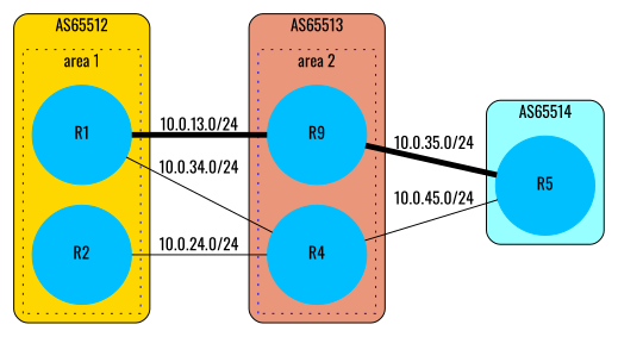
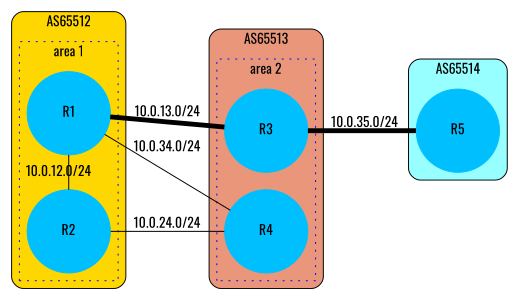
  digraph {
    compound=true
    fontname=Oswald
    rankdir=LR
    node [color=deepskyblue fontname=Oswald shape=circle style=filled]
    edge [arrowhead=none fontname=Oswald]
    R1 [width=1.2]
    R2 [width=1.2]
-   R3 [width=1.2 label=R9]
+   R3 [width=1.2]
    R4 [width=1.2]
    R5 [width=1.2]
    subgraph cluster_1 {
      bgcolor=gold
      label=AS65512
      style=rounded
      subgraph cluster_2 {
        bgcolor=gold
        color=blue
        label="area 1"
        style=dotted
        R1
        R2
      }
    }
    subgraph cluster_3 {
      bgcolor=darksalmon
      label=AS65513
      style=rounded
      subgraph cluster_4 {
        bgcolor=darksalmon
        color=blue
        label="area 2"
        style=dotted
        R3
        R4
      }
    }
    subgraph cluster_5 {
      bgcolor=darkslategray1
      label=AS65514
      style=rounded
      R5
    }
+   R1 -> R2 [constraint=false label="10.0.12.0/24"]
    R1 -> R3 [label="10.0.13.0/24" penwidth=5]
    R1 -> R4 [constraint=false label="10.0.34.0/24"]
    R2 -> R4 [label="10.0.24.0/24"]
    R3 -> R5 [label="10.0.35.0/24" penwidth=5]
-   R4 -> R5 [label="10.0.45.0/24"]
  }
